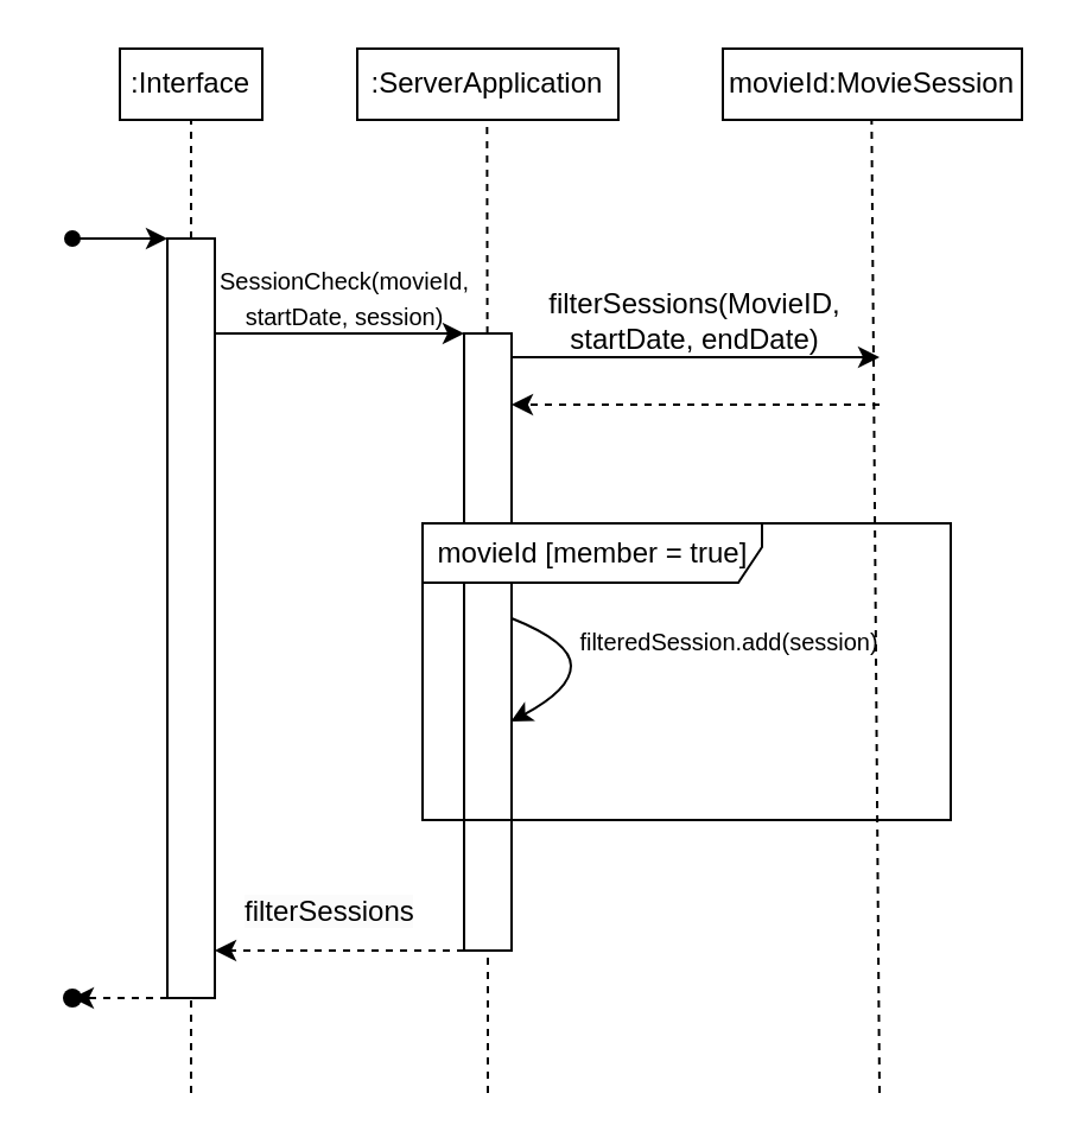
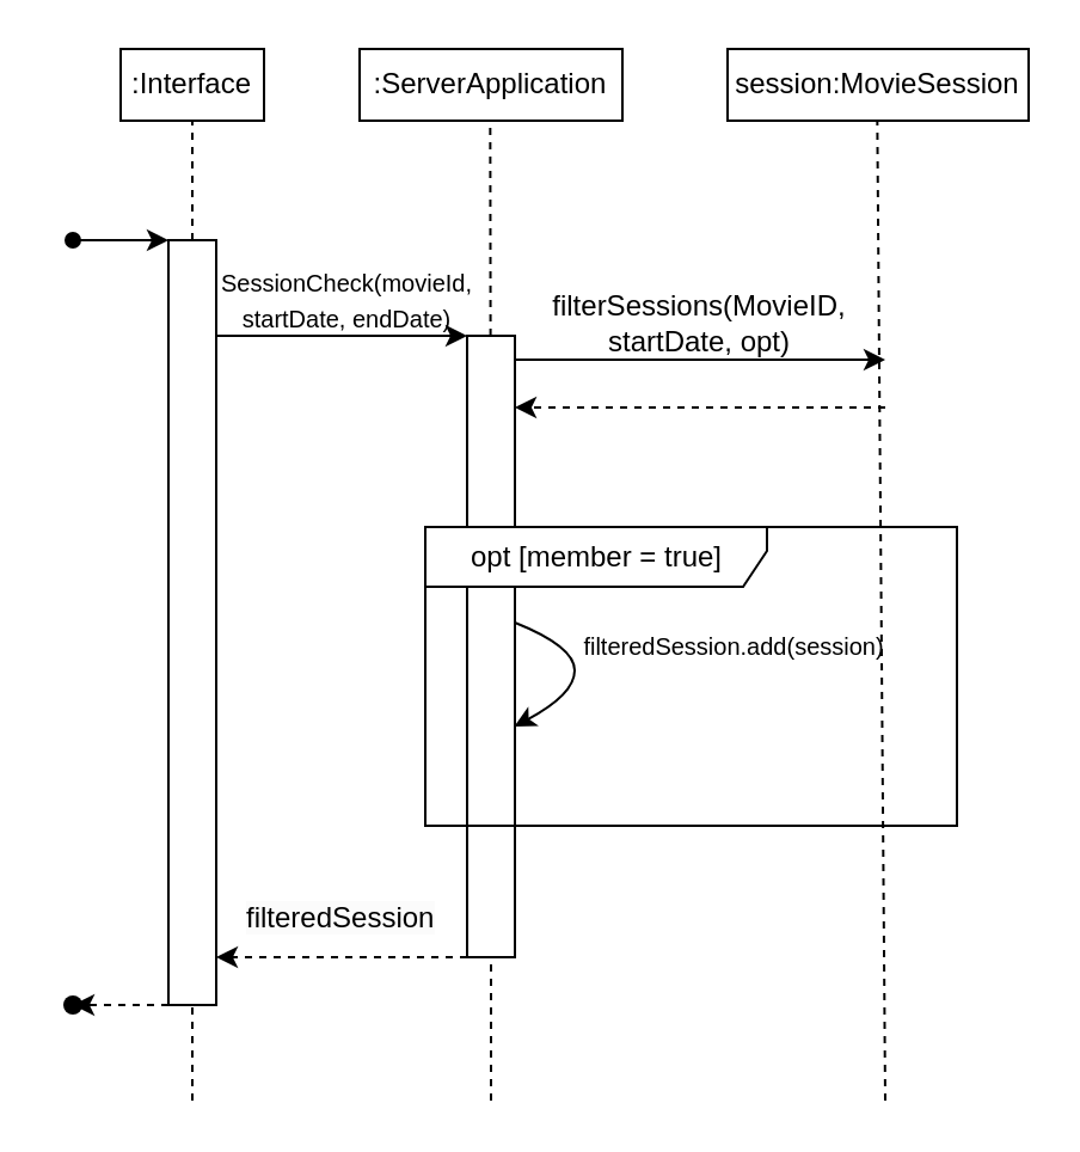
  <mxCell id="0" />
  <mxCell id="1" parent="0" />
  <mxCell id="2" value="" style="rounded=0;whiteSpace=wrap;html=1;" vertex="1" parent="1"><mxGeometry x="50" y="20" width="60" height="30" as="geometry" /></mxCell>
  <mxCell id="3" value=":Interface" style="text;html=1;align=center;verticalAlign=middle;whiteSpace=wrap;rounded=0;" vertex="1" parent="1"><mxGeometry x="50" y="20" width="60" height="30" as="geometry" /></mxCell>
  <mxCell id="4" value="" style="endArrow=none;dashed=1;html=1;rounded=0;" edge="1" parent="1"><mxGeometry width="50" height="50" relative="1" as="geometry"><mxPoint x="80" y="460" as="sourcePoint" /><mxPoint x="80" y="50" as="targetPoint" /></mxGeometry></mxCell>
  <mxCell id="5" value="" style="rounded=0;whiteSpace=wrap;html=1;" vertex="1" parent="1"><mxGeometry x="70" y="100" width="20" height="320" as="geometry" /></mxCell>
  <mxCell id="6" value="" style="endArrow=classic;html=1;rounded=0;startArrow=oval;startFill=1;" edge="1" parent="1"><mxGeometry width="50" height="50" relative="1" as="geometry"><mxPoint x="30" y="100" as="sourcePoint" /><mxPoint x="70" y="100" as="targetPoint" /></mxGeometry></mxCell>
  <mxCell id="7" value="" style="endArrow=classic;html=1;rounded=0;entryX=0;entryY=0;entryDx=0;entryDy=0;" edge="1" parent="1" target="16"><mxGeometry width="50" height="50" relative="1" as="geometry"><mxPoint x="90" y="140" as="sourcePoint" /><mxPoint x="140" y="140" as="targetPoint" /></mxGeometry></mxCell>
  <mxCell id="8" value="" style="rounded=0;whiteSpace=wrap;html=1;" vertex="1" parent="1"><mxGeometry x="150" y="20" width="110" height="30" as="geometry" /></mxCell>
  <mxCell id="9" value=":ServerApplication" style="text;html=1;align=center;verticalAlign=middle;whiteSpace=wrap;rounded=0;" vertex="1" parent="1"><mxGeometry x="150" y="20" width="110" height="30" as="geometry" /></mxCell>
  <mxCell id="10" value="" style="endArrow=none;dashed=1;html=1;rounded=0;" edge="1" parent="1" source="16"><mxGeometry width="50" height="50" relative="1" as="geometry"><mxPoint x="205" y="460" as="sourcePoint" /><mxPoint x="204.67" y="50" as="targetPoint" /></mxGeometry></mxCell>
  <mxCell id="11" value="" style="endArrow=classic;html=1;rounded=0;dashed=1;exitX=0;exitY=1;exitDx=0;exitDy=0;" edge="1" parent="1" source="16"><mxGeometry width="50" height="50" relative="1" as="geometry"><mxPoint x="140" y="400" as="sourcePoint" /><mxPoint x="90" y="400" as="targetPoint" /></mxGeometry></mxCell>
  <mxCell id="12" value="" style="endArrow=classic;html=1;rounded=0;dashed=1;" edge="1" parent="1" source="14"><mxGeometry width="50" height="50" relative="1" as="geometry"><mxPoint x="70" y="420" as="sourcePoint" /><mxPoint x="30" y="420" as="targetPoint" /></mxGeometry></mxCell>
  <mxCell id="13" value="" style="endArrow=classic;html=1;rounded=0;dashed=1;" edge="1" parent="1" target="14"><mxGeometry width="50" height="50" relative="1" as="geometry"><mxPoint x="70" y="420" as="sourcePoint" /><mxPoint x="30" y="420" as="targetPoint" /></mxGeometry></mxCell>
  <mxCell id="14" value="" style="shape=waypoint;sketch=0;fillStyle=solid;size=6;pointerEvents=1;points=[];fillColor=none;resizable=0;rotatable=0;perimeter=centerPerimeter;snapToPoint=1;strokeWidth=2;" vertex="1" parent="1"><mxGeometry x="20" y="410" width="20" height="20" as="geometry" /></mxCell>
  <mxCell id="15" value="" style="endArrow=none;dashed=1;html=1;rounded=0;" edge="1" parent="1" target="16"><mxGeometry width="50" height="50" relative="1" as="geometry"><mxPoint x="205" y="460" as="sourcePoint" /><mxPoint x="204.67" y="50" as="targetPoint" /></mxGeometry></mxCell>
  <mxCell id="16" value="" style="rounded=0;whiteSpace=wrap;html=1;" vertex="1" parent="1"><mxGeometry x="195" y="140" width="20" height="260" as="geometry" /></mxCell>
- <mxCell id="17" value="&lt;font style=&quot;font-size: 10px;&quot;&gt;SessionCheck(movieId, startDate, session)&lt;/font&gt;" style="text;html=1;align=center;verticalAlign=middle;whiteSpace=wrap;rounded=0;" vertex="1" parent="1"><mxGeometry x="80" y="110" width="130" height="30" as="geometry" /></mxCell>
+ <mxCell id="17" value="&lt;font style=&quot;font-size: 10px;&quot;&gt;SessionCheck(movieId, startDate, endDate)&lt;/font&gt;" style="text;html=1;align=center;verticalAlign=middle;whiteSpace=wrap;rounded=0;" vertex="1" parent="1"><mxGeometry x="80" y="110" width="130" height="30" as="geometry" /></mxCell>
  <mxCell id="18" value="" style="rounded=0;whiteSpace=wrap;html=1;" vertex="1" parent="1"><mxGeometry x="304" y="20" width="126" height="30" as="geometry" /></mxCell>
- <mxCell id="19" value="movieId:MovieSession" style="text;html=1;align=center;verticalAlign=middle;whiteSpace=wrap;rounded=0;" vertex="1" parent="1"><mxGeometry x="304" y="20" width="126" height="30" as="geometry" /></mxCell>
+ <mxCell id="19" value="session:MovieSession" style="text;html=1;align=center;verticalAlign=middle;whiteSpace=wrap;rounded=0;" vertex="1" parent="1"><mxGeometry x="304" y="20" width="126" height="30" as="geometry" /></mxCell>
  <mxCell id="20" value="" style="endArrow=none;dashed=1;html=1;rounded=0;" edge="1" parent="1"><mxGeometry width="50" height="50" relative="1" as="geometry"><mxPoint x="370" y="460" as="sourcePoint" /><mxPoint x="366.67" y="50" as="targetPoint" /></mxGeometry></mxCell>
- <mxCell id="21" value="&lt;font style=&quot;font-size: 12px;&quot;&gt;movieId [member = true]&lt;/font&gt;" style="shape=umlFrame;whiteSpace=wrap;html=1;pointerEvents=0;width=143;height=25;" vertex="1" parent="1"><mxGeometry x="177.5" y="220" width="222.5" height="125" as="geometry" /></mxCell>
+ <mxCell id="21" value="&lt;font style=&quot;font-size: 12px;&quot;&gt;opt [member = true]&lt;/font&gt;" style="shape=umlFrame;whiteSpace=wrap;html=1;pointerEvents=0;width=143;height=25;" vertex="1" parent="1"><mxGeometry x="177.5" y="220" width="222.5" height="125" as="geometry" /></mxCell>
  <mxCell id="22" value="" style="endArrow=classic;html=1;rounded=0;" edge="1" parent="1"><mxGeometry width="50" height="50" relative="1" as="geometry"><mxPoint x="215" y="150" as="sourcePoint" /><mxPoint x="370" y="150" as="targetPoint" /></mxGeometry></mxCell>
- <mxCell id="23" value="filterSessions(MovieID, startDate, endDate)" style="text;html=1;align=center;verticalAlign=middle;whiteSpace=wrap;rounded=0;" vertex="1" parent="1"><mxGeometry x="220" y="120" width="145" height="30" as="geometry" /></mxCell>
+ <mxCell id="23" value="filterSessions(MovieID, startDate, opt)" style="text;html=1;align=center;verticalAlign=middle;whiteSpace=wrap;rounded=0;" vertex="1" parent="1"><mxGeometry x="220" y="120" width="145" height="30" as="geometry" /></mxCell>
  <mxCell id="24" value="" style="endArrow=classic;html=1;rounded=0;dashed=1;" edge="1" parent="1"><mxGeometry width="50" height="50" relative="1" as="geometry"><mxPoint x="370" y="170" as="sourcePoint" /><mxPoint x="215" y="170" as="targetPoint" /></mxGeometry></mxCell>
  <mxCell id="25" value="" style="curved=1;endArrow=classic;html=1;rounded=0;entryX=0.983;entryY=0.629;entryDx=0;entryDy=0;entryPerimeter=0;" edge="1" parent="1" target="16"><mxGeometry width="50" height="50" relative="1" as="geometry"><mxPoint x="215" y="260" as="sourcePoint" /><mxPoint x="265" y="210" as="targetPoint" /><Array as="points"><mxPoint x="240" y="270" /><mxPoint x="240" y="290" /></Array></mxGeometry></mxCell>
  <mxCell id="26" value="&lt;font style=&quot;font-size: 10px;&quot;&gt;filteredSession.add(session)&lt;/font&gt;" style="text;html=1;align=center;verticalAlign=middle;whiteSpace=wrap;rounded=0;" vertex="1" parent="1"><mxGeometry x="244" y="255" width="126" height="30" as="geometry" /></mxCell>
- <mxCell id="27" value="&lt;span style=&quot;color: rgb(0, 0, 0); font-family: Helvetica; font-style: normal; font-variant-ligatures: normal; font-variant-caps: normal; font-weight: 400; letter-spacing: normal; orphans: 2; text-align: center; text-indent: 0px; text-transform: none; widows: 2; word-spacing: 0px; -webkit-text-stroke-width: 0px; white-space: normal; background-color: rgb(251, 251, 251); text-decoration-thickness: initial; text-decoration-style: initial; text-decoration-color: initial; float: none; display: inline !important;&quot;&gt;&lt;font style=&quot;font-size: 12px;&quot;&gt;filterSessions&lt;/font&gt;&lt;/span&gt;" style="text;whiteSpace=wrap;html=1;" vertex="1" parent="1"><mxGeometry x="101.25" y="370" width="87.5" height="30" as="geometry" /></mxCell>
+ <mxCell id="27" value="&lt;span style=&quot;color: rgb(0, 0, 0); font-family: Helvetica; font-style: normal; font-variant-ligatures: normal; font-variant-caps: normal; font-weight: 400; letter-spacing: normal; orphans: 2; text-align: center; text-indent: 0px; text-transform: none; widows: 2; word-spacing: 0px; -webkit-text-stroke-width: 0px; white-space: normal; background-color: rgb(251, 251, 251); text-decoration-thickness: initial; text-decoration-style: initial; text-decoration-color: initial; float: none; display: inline !important;&quot;&gt;&lt;font style=&quot;font-size: 12px;&quot;&gt;filteredSession&lt;/font&gt;&lt;/span&gt;" style="text;whiteSpace=wrap;html=1;" vertex="1" parent="1"><mxGeometry x="101.25" y="370" width="87.5" height="30" as="geometry" /></mxCell>
